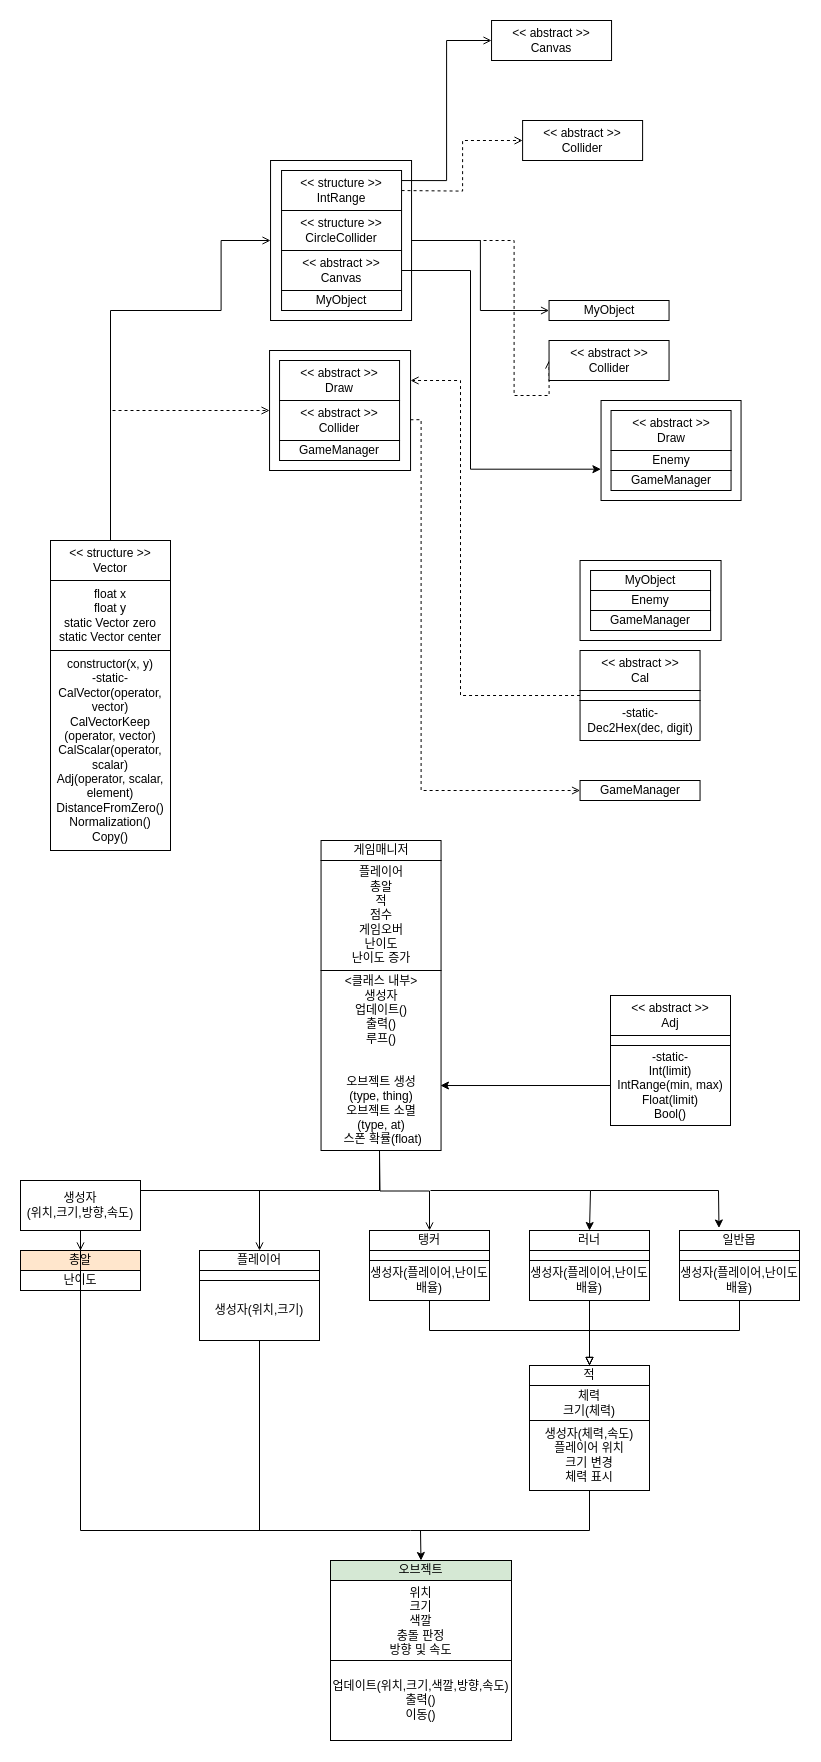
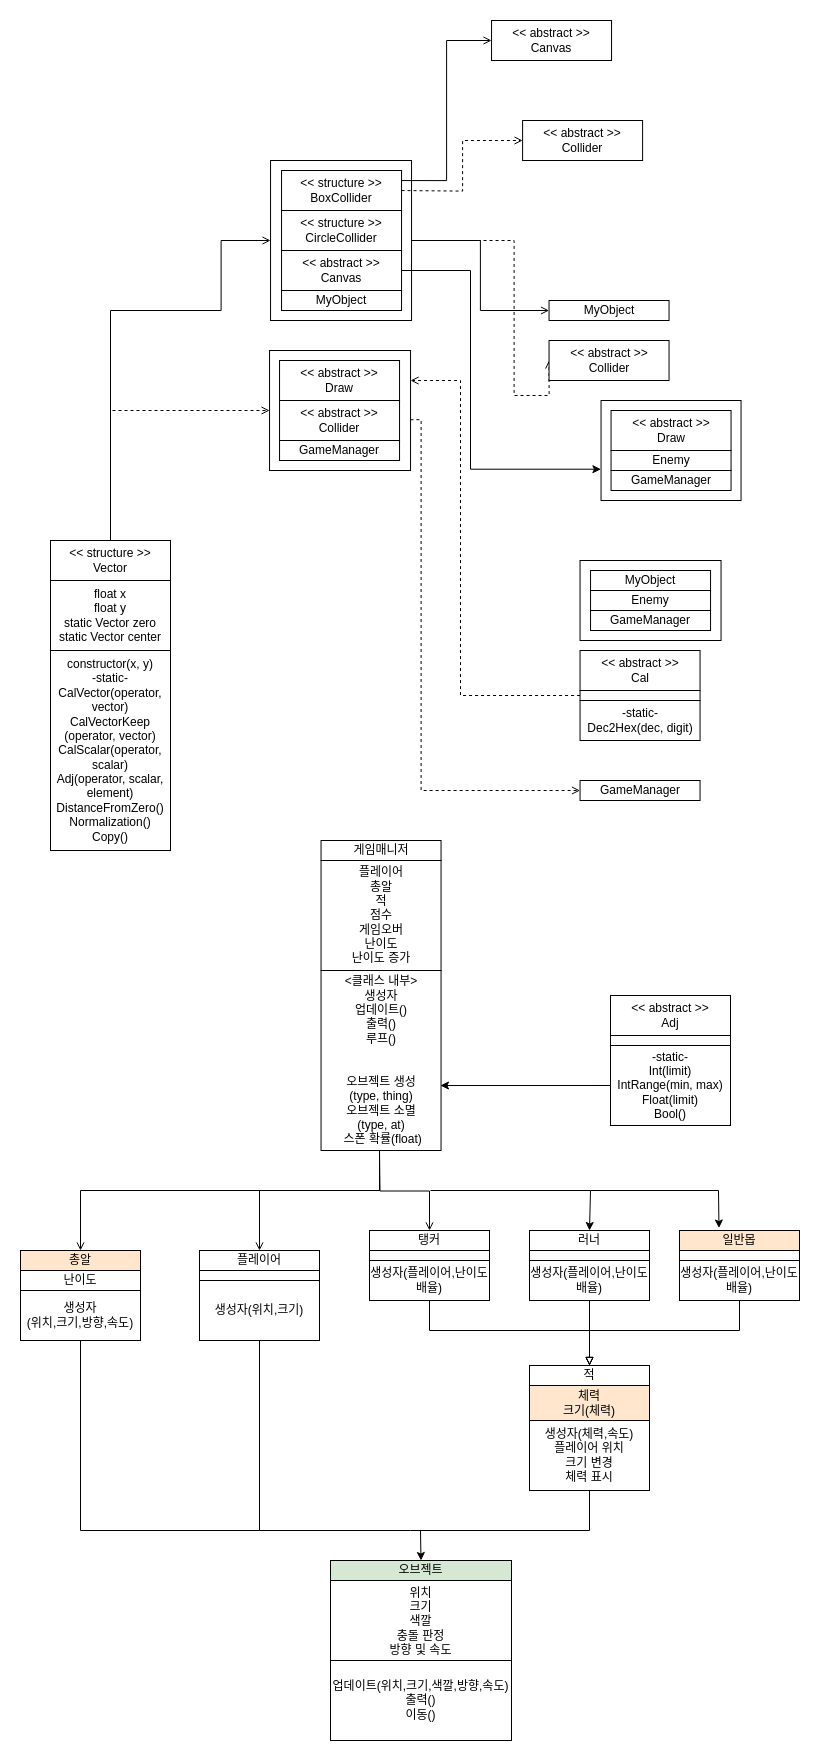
  <mxCell id="0" />
  <mxCell id="1" parent="0" />
  <mxCell id="2" value="" style="rounded=0;whiteSpace=wrap;html=1;" parent="1" vertex="1"><mxGeometry x="579.55" y="560" width="141" height="80" as="geometry" /></mxCell>
  <mxCell id="3" value="" style="rounded=0;whiteSpace=wrap;html=1;" parent="1" vertex="1"><mxGeometry x="600.55" y="400" width="140" height="100" as="geometry" /></mxCell>
  <mxCell id="4" value="" style="rounded=0;whiteSpace=wrap;html=1;" parent="1" vertex="1"><mxGeometry x="269.05" y="350" width="141" height="120" as="geometry" /></mxCell>
  <mxCell id="5" value="" style="rounded=0;whiteSpace=wrap;html=1;" parent="1" vertex="1"><mxGeometry x="270.05" y="160" width="141" height="160" as="geometry" /></mxCell>
  <mxCell id="6" style="edgeStyle=orthogonalEdgeStyle;rounded=0;orthogonalLoop=1;jettySize=auto;html=1;entryX=0.5;entryY=0;entryDx=0;entryDy=0;endArrow=open;endFill=0;" parent="1" target="15" edge="1"><mxGeometry relative="1" as="geometry"><Array as="points"><mxPoint x="379" y="1190" /><mxPoint x="80" y="1190" /></Array><mxPoint x="379" y="1150" as="sourcePoint" /></mxGeometry></mxCell>
  <mxCell id="7" style="edgeStyle=orthogonalEdgeStyle;rounded=0;orthogonalLoop=1;jettySize=auto;html=1;endArrow=open;endFill=0;" parent="1" target="12" edge="1"><mxGeometry relative="1" as="geometry"><mxPoint x="379" y="1150" as="sourcePoint" /><Array as="points"><mxPoint x="379" y="1190" /><mxPoint x="259" y="1190" /></Array></mxGeometry></mxCell>
  <mxCell id="8" style="edgeStyle=orthogonalEdgeStyle;rounded=0;orthogonalLoop=1;jettySize=auto;html=1;endArrow=open;endFill=0;" parent="1" target="21" edge="1"><mxGeometry relative="1" as="geometry"><mxPoint x="379" y="1150" as="sourcePoint" /></mxGeometry></mxCell>
  <mxCell id="9" value="오브젝트" style="rounded=0;whiteSpace=wrap;html=1;fillColor=#d5e8d4;" parent="1" vertex="1"><mxGeometry x="330" y="1560" width="181" height="20" as="geometry" /></mxCell>
  <mxCell id="10" value="위치&lt;br&gt;크기&lt;br&gt;색깔&lt;br&gt;충돌 판정&lt;br&gt;방향 및 속도" style="rounded=0;whiteSpace=wrap;html=1;" parent="1" vertex="1"><mxGeometry x="330" y="1580" width="181" height="81" as="geometry" /></mxCell>
  <mxCell id="11" value="업데이트(위치,크기,색깔,방향,속도)&lt;br&gt;출력()&lt;br&gt;이동()" style="rounded=0;whiteSpace=wrap;html=1;" parent="1" vertex="1"><mxGeometry x="330" y="1660" width="181" height="80" as="geometry" /></mxCell>
  <mxCell id="12" value="플레이어" style="rounded=0;whiteSpace=wrap;html=1;" parent="1" vertex="1"><mxGeometry x="199" y="1250" width="120" height="20" as="geometry" /></mxCell>
  <mxCell id="13" value="" style="rounded=0;whiteSpace=wrap;html=1;" parent="1" vertex="1"><mxGeometry x="199" y="1270" width="120" height="10" as="geometry" /></mxCell>
  <mxCell id="14" value="생성자(위치,크기)" style="rounded=0;whiteSpace=wrap;html=1;" parent="1" vertex="1"><mxGeometry x="199" y="1280" width="120" height="60" as="geometry" /></mxCell>
  <mxCell id="15" value="총알" style="rounded=0;whiteSpace=wrap;html=1;fillColor=#ffe6cc;" parent="1" vertex="1"><mxGeometry x="20" y="1250" width="120" height="20" as="geometry" /></mxCell>
  <mxCell id="16" value="난이도" style="rounded=0;whiteSpace=wrap;html=1;" parent="1" vertex="1"><mxGeometry x="20" y="1270" width="120" height="20" as="geometry" /></mxCell>
- <mxCell id="17" value="생성자&lt;br&gt;(위치,크기,방향,속도)" style="rounded=0;whiteSpace=wrap;html=1;" parent="1" vertex="1"><mxGeometry x="20" y="1180" width="120" height="50" as="geometry" /></mxCell>
+ <mxCell id="17" value="생성자&lt;br&gt;(위치,크기,방향,속도)" style="rounded=0;whiteSpace=wrap;html=1;" parent="1" vertex="1"><mxGeometry x="20" y="1290" width="120" height="50" as="geometry" /></mxCell>
  <mxCell id="18" value="적" style="rounded=0;whiteSpace=wrap;html=1;" parent="1" vertex="1"><mxGeometry x="529" y="1365" width="120" height="20" as="geometry" /></mxCell>
- <mxCell id="19" value="체력&lt;br&gt;크기(체력)" style="rounded=0;whiteSpace=wrap;html=1;" parent="1" vertex="1"><mxGeometry x="529" y="1385" width="120" height="35" as="geometry" /></mxCell>
+ <mxCell id="19" value="체력&lt;br&gt;크기(체력)" style="rounded=0;whiteSpace=wrap;html=1;fillColor=#ffe6cc;" parent="1" vertex="1"><mxGeometry x="529" y="1385" width="120" height="35" as="geometry" /></mxCell>
  <mxCell id="20" value="생성자(체력,속도)&lt;br&gt;플레이어 위치&lt;br&gt;크기 변경&lt;br&gt;체력 표시" style="rounded=0;whiteSpace=wrap;html=1;" parent="1" vertex="1"><mxGeometry x="529" y="1420" width="120" height="70" as="geometry" /></mxCell>
  <mxCell id="21" value="탱커" style="rounded=0;whiteSpace=wrap;html=1;" parent="1" vertex="1"><mxGeometry x="369" y="1230" width="120" height="20" as="geometry" /></mxCell>
  <mxCell id="22" value="" style="rounded=0;whiteSpace=wrap;html=1;" parent="1" vertex="1"><mxGeometry x="369" y="1250" width="120" height="10" as="geometry" /></mxCell>
  <mxCell id="23" style="edgeStyle=orthogonalEdgeStyle;rounded=0;orthogonalLoop=1;jettySize=auto;html=1;entryX=0.5;entryY=0;entryDx=0;entryDy=0;endArrow=block;endFill=0;" parent="1" source="24" target="18" edge="1"><mxGeometry relative="1" as="geometry"><Array as="points"><mxPoint x="429" y="1330" /><mxPoint x="589" y="1330" /></Array></mxGeometry></mxCell>
  <mxCell id="24" value="생성자(플레이어,난이도 배율)" style="rounded=0;whiteSpace=wrap;html=1;" parent="1" vertex="1"><mxGeometry x="369" y="1260" width="120" height="40" as="geometry" /></mxCell>
  <mxCell id="25" value="러너" style="rounded=0;whiteSpace=wrap;html=1;" parent="1" vertex="1"><mxGeometry x="529" y="1230" width="120" height="20" as="geometry" /></mxCell>
  <mxCell id="26" value="" style="rounded=0;whiteSpace=wrap;html=1;" parent="1" vertex="1"><mxGeometry x="529" y="1250" width="120" height="10" as="geometry" /></mxCell>
  <mxCell id="27" style="edgeStyle=orthogonalEdgeStyle;rounded=0;orthogonalLoop=1;jettySize=auto;html=1;entryX=0.5;entryY=0;entryDx=0;entryDy=0;endArrow=block;endFill=0;" parent="1" source="28" target="18" edge="1"><mxGeometry relative="1" as="geometry" /></mxCell>
  <mxCell id="28" value="생성자(플레이어,난이도 배율)" style="rounded=0;whiteSpace=wrap;html=1;" parent="1" vertex="1"><mxGeometry x="529" y="1260" width="120" height="40" as="geometry" /></mxCell>
- <mxCell id="29" value="일반몹" style="rounded=0;whiteSpace=wrap;html=1;" parent="1" vertex="1"><mxGeometry x="679" y="1230" width="120" height="20" as="geometry" /></mxCell>
+ <mxCell id="29" value="일반몹" style="rounded=0;whiteSpace=wrap;html=1;fillColor=#ffe6cc;" parent="1" vertex="1"><mxGeometry x="679" y="1230" width="120" height="20" as="geometry" /></mxCell>
  <mxCell id="30" value="" style="rounded=0;whiteSpace=wrap;html=1;" parent="1" vertex="1"><mxGeometry x="679" y="1250" width="120" height="10" as="geometry" /></mxCell>
  <mxCell id="31" style="edgeStyle=orthogonalEdgeStyle;rounded=0;orthogonalLoop=1;jettySize=auto;html=1;entryX=0.5;entryY=0;entryDx=0;entryDy=0;endArrow=block;endFill=0;" parent="1" source="32" target="18" edge="1"><mxGeometry relative="1" as="geometry"><Array as="points"><mxPoint x="739" y="1330" /><mxPoint x="589" y="1330" /></Array></mxGeometry></mxCell>
  <mxCell id="32" value="생성자(플레이어,난이도 배율)" style="rounded=0;whiteSpace=wrap;html=1;" parent="1" vertex="1"><mxGeometry x="679" y="1260" width="120" height="40" as="geometry" /></mxCell>
  <mxCell id="33" value="&amp;lt;&amp;lt; structure &amp;gt;&amp;gt;&lt;br&gt;Vector" style="rounded=0;whiteSpace=wrap;html=1;" parent="1" vertex="1"><mxGeometry x="50" y="540" width="120" height="40" as="geometry" /></mxCell>
  <mxCell id="34" style="edgeStyle=orthogonalEdgeStyle;rounded=0;orthogonalLoop=1;jettySize=auto;html=1;entryX=0;entryY=0.5;entryDx=0;entryDy=0;endArrow=open;endFill=0;" parent="1" target="5" edge="1"><mxGeometry relative="1" as="geometry"><Array as="points"><mxPoint x="220.55" y="310" /><mxPoint x="220.55" y="240" /></Array><mxPoint x="110" y="540" as="sourcePoint" /></mxGeometry></mxCell>
  <mxCell id="35" style="edgeStyle=orthogonalEdgeStyle;rounded=0;orthogonalLoop=1;jettySize=auto;html=1;entryX=0;entryY=0.5;entryDx=0;entryDy=0;endArrow=open;endFill=0;dashed=1;" parent="1" target="4" edge="1"><mxGeometry relative="1" as="geometry"><Array as="points"><mxPoint x="110" y="410" /></Array><mxPoint x="110" y="540" as="sourcePoint" /></mxGeometry></mxCell>
  <mxCell id="36" value="constructor(x, y)&lt;br&gt;-static-&lt;br&gt;CalVector(operator, vector)&lt;br&gt;CalVectorKeep&lt;br&gt;(operator, vector)&lt;br&gt;CalScalar(operator, scalar)&lt;br&gt;Adj(operator, scalar, element)&lt;br&gt;DistanceFromZero()&lt;br&gt;Normalization()&lt;br&gt;Copy()" style="rounded=0;whiteSpace=wrap;html=1;" parent="1" vertex="1"><mxGeometry x="50" y="650" width="120" height="200" as="geometry" /></mxCell>
  <mxCell id="37" value="float x&lt;br&gt;float y&lt;br&gt;static Vector zero&lt;br&gt;static Vector center" style="rounded=0;whiteSpace=wrap;html=1;" parent="1" vertex="1"><mxGeometry x="50" y="580" width="120" height="70" as="geometry" /></mxCell>
  <mxCell id="38" style="edgeStyle=orthogonalEdgeStyle;rounded=0;orthogonalLoop=1;jettySize=auto;html=1;entryX=0;entryY=0.5;entryDx=0;entryDy=0;endArrow=open;endFill=0;" parent="1" target="56" edge="1"><mxGeometry relative="1" as="geometry"><Array as="points"><mxPoint x="446.05" y="180" /><mxPoint x="446.05" y="40" /></Array><mxPoint x="401.05" y="180.053" as="sourcePoint" /></mxGeometry></mxCell>
  <mxCell id="39" style="edgeStyle=orthogonalEdgeStyle;rounded=0;orthogonalLoop=1;jettySize=auto;html=1;entryX=0;entryY=0.5;entryDx=0;entryDy=0;endArrow=open;endFill=0;dashed=1;" parent="1" target="59" edge="1"><mxGeometry relative="1" as="geometry"><mxPoint x="401.05" y="190.053" as="sourcePoint" /></mxGeometry></mxCell>
  <mxCell id="40" value="&amp;lt;&amp;lt; abstract &amp;gt;&amp;gt;&lt;br&gt;Cal" style="rounded=0;whiteSpace=wrap;html=1;" parent="1" vertex="1"><mxGeometry x="579.55" y="650" width="120" height="40" as="geometry" /></mxCell>
  <mxCell id="41" value="-static-&lt;br&gt;Dec2Hex(dec, digit)" style="rounded=0;whiteSpace=wrap;html=1;" parent="1" vertex="1"><mxGeometry x="579.55" y="700" width="120" height="40" as="geometry" /></mxCell>
  <mxCell id="42" style="edgeStyle=orthogonalEdgeStyle;rounded=0;orthogonalLoop=1;jettySize=auto;html=1;dashed=1;endArrow=open;endFill=0;entryX=1;entryY=0.25;entryDx=0;entryDy=0;" parent="1" source="43" target="4" edge="1"><mxGeometry relative="1" as="geometry"><mxPoint x="430.55" y="400" as="targetPoint" /><Array as="points"><mxPoint x="460" y="695" /><mxPoint x="460" y="380" /></Array></mxGeometry></mxCell>
  <mxCell id="43" value="" style="rounded=0;whiteSpace=wrap;html=1;" parent="1" vertex="1"><mxGeometry x="579.55" y="690" width="120" height="10" as="geometry" /></mxCell>
  <mxCell id="44" value="&amp;lt;&amp;lt; abstract &amp;gt;&amp;gt;&lt;br&gt;Adj" style="rounded=0;whiteSpace=wrap;html=1;" parent="1" vertex="1"><mxGeometry x="610" y="995" width="120" height="40" as="geometry" /></mxCell>
  <mxCell id="45" value="-static-&lt;br&gt;Int(limit)&lt;br&gt;IntRange(min, max)&lt;br&gt;Float(limit)&lt;br&gt;Bool()" style="rounded=0;whiteSpace=wrap;html=1;" parent="1" vertex="1"><mxGeometry x="610" y="1045" width="120" height="80" as="geometry" /></mxCell>
  <mxCell id="46" value="" style="rounded=0;whiteSpace=wrap;html=1;" parent="1" vertex="1"><mxGeometry x="610" y="1035" width="120" height="10" as="geometry" /></mxCell>
  <mxCell id="47" style="edgeStyle=orthogonalEdgeStyle;rounded=0;orthogonalLoop=1;jettySize=auto;html=1;entryX=0;entryY=0.5;entryDx=0;entryDy=0;endArrow=open;endFill=0;" parent="1" source="5" target="66" edge="1"><mxGeometry relative="1" as="geometry"><mxPoint x="479.05" y="360.053" as="sourcePoint" /></mxGeometry></mxCell>
  <mxCell id="48" style="edgeStyle=orthogonalEdgeStyle;rounded=0;orthogonalLoop=1;jettySize=auto;html=1;entryX=0;entryY=0.5;entryDx=0;entryDy=0;endArrow=open;endFill=0;dashed=1;exitX=1;exitY=0.5;exitDx=0;exitDy=0;" parent="1" source="5" target="67" edge="1"><mxGeometry relative="1" as="geometry"><Array as="points"><mxPoint x="513.55" y="240" /><mxPoint x="513.55" y="395" /></Array><mxPoint x="479.05" y="370.053" as="sourcePoint" /></mxGeometry></mxCell>
- <mxCell id="49" value="&amp;lt;&amp;lt; structure &amp;gt;&amp;gt;&lt;br&gt;IntRange" style="rounded=0;whiteSpace=wrap;html=1;" parent="1" vertex="1"><mxGeometry x="281.05" y="170" width="120" height="40" as="geometry" /></mxCell>
+ <mxCell id="49" value="&amp;lt;&amp;lt; structure &amp;gt;&amp;gt;&lt;br&gt;BoxCollider" style="rounded=0;whiteSpace=wrap;html=1;" parent="1" vertex="1"><mxGeometry x="281.05" y="170" width="120" height="40" as="geometry" /></mxCell>
  <mxCell id="50" value="&amp;lt;&amp;lt; structure &amp;gt;&amp;gt;&lt;br&gt;CircleCollider" style="rounded=0;whiteSpace=wrap;html=1;" parent="1" vertex="1"><mxGeometry x="281.05" y="210" width="120" height="40" as="geometry" /></mxCell>
  <mxCell id="51" style="edgeStyle=orthogonalEdgeStyle;rounded=0;orthogonalLoop=1;jettySize=auto;html=1;entryX=-0.001;entryY=0.687;entryDx=0;entryDy=0;entryPerimeter=0;" edge="1" parent="1" source="52" target="3"><mxGeometry relative="1" as="geometry"><Array as="points"><mxPoint x="470" y="270" /><mxPoint x="470" y="469" /></Array></mxGeometry></mxCell>
  <mxCell id="52" value="&amp;lt;&amp;lt; abstract &amp;gt;&amp;gt;&lt;br&gt;Canvas" style="rounded=0;whiteSpace=wrap;html=1;" parent="1" vertex="1"><mxGeometry x="281.05" y="250" width="120" height="40" as="geometry" /></mxCell>
  <mxCell id="53" value="MyObject" style="rounded=0;whiteSpace=wrap;html=1;" parent="1" vertex="1"><mxGeometry x="281.05" y="290" width="120" height="20" as="geometry" /></mxCell>
  <mxCell id="54" value="&amp;lt;&amp;lt; abstract &amp;gt;&amp;gt;&lt;br&gt;Draw" style="rounded=0;whiteSpace=wrap;html=1;" parent="1" vertex="1"><mxGeometry x="279.05" y="360" width="120" height="40" as="geometry" /></mxCell>
  <mxCell id="55" value="GameManager" style="rounded=0;whiteSpace=wrap;html=1;" parent="1" vertex="1"><mxGeometry x="279.05" y="440" width="120" height="20" as="geometry" /></mxCell>
  <mxCell id="56" value="&amp;lt;&amp;lt; abstract &amp;gt;&amp;gt;&lt;br&gt;Canvas" style="rounded=0;whiteSpace=wrap;html=1;" parent="1" vertex="1"><mxGeometry x="491.05" y="20" width="120" height="40" as="geometry" /></mxCell>
  <mxCell id="57" style="edgeStyle=orthogonalEdgeStyle;rounded=0;orthogonalLoop=1;jettySize=auto;html=1;entryX=0;entryY=0.5;entryDx=0;entryDy=0;dashed=1;endArrow=open;endFill=0;exitX=0.999;exitY=0.577;exitDx=0;exitDy=0;exitPerimeter=0;" parent="1" source="4" target="68" edge="1"><mxGeometry relative="1" as="geometry"><Array as="points"><mxPoint x="420.55" y="419" /><mxPoint x="420.55" y="790" /></Array></mxGeometry></mxCell>
  <mxCell id="58" value="&amp;lt;&amp;lt; abstract &amp;gt;&amp;gt;&lt;br&gt;Collider" style="rounded=0;whiteSpace=wrap;html=1;" parent="1" vertex="1"><mxGeometry x="279.05" y="400" width="120" height="40" as="geometry" /></mxCell>
  <mxCell id="59" value="&amp;lt;&amp;lt; abstract &amp;gt;&amp;gt;&lt;br&gt;Collider" style="rounded=0;whiteSpace=wrap;html=1;" parent="1" vertex="1"><mxGeometry x="522.1" y="120" width="120" height="40" as="geometry" /></mxCell>
  <mxCell id="60" value="&amp;lt;&amp;lt; abstract &amp;gt;&amp;gt;&lt;br&gt;Draw" style="rounded=0;whiteSpace=wrap;html=1;" parent="1" vertex="1"><mxGeometry x="610.55" y="410" width="120" height="40" as="geometry" /></mxCell>
  <mxCell id="61" value="Enemy" style="rounded=0;whiteSpace=wrap;html=1;" parent="1" vertex="1"><mxGeometry x="610.55" y="450" width="120" height="20" as="geometry" /></mxCell>
  <mxCell id="62" value="GameManager" style="rounded=0;whiteSpace=wrap;html=1;" parent="1" vertex="1"><mxGeometry x="610.55" y="470" width="120" height="20" as="geometry" /></mxCell>
  <mxCell id="63" value="MyObject" style="rounded=0;whiteSpace=wrap;html=1;" parent="1" vertex="1"><mxGeometry x="590.05" y="570" width="120" height="20" as="geometry" /></mxCell>
  <mxCell id="64" value="Enemy" style="rounded=0;whiteSpace=wrap;html=1;" parent="1" vertex="1"><mxGeometry x="590.05" y="590" width="120" height="20" as="geometry" /></mxCell>
  <mxCell id="65" value="GameManager" style="rounded=0;whiteSpace=wrap;html=1;" parent="1" vertex="1"><mxGeometry x="590.05" y="610" width="120" height="20" as="geometry" /></mxCell>
  <mxCell id="66" value="MyObject" style="rounded=0;whiteSpace=wrap;html=1;" parent="1" vertex="1"><mxGeometry x="548.55" y="300" width="120" height="20" as="geometry" /></mxCell>
  <mxCell id="67" value="&amp;lt;&amp;lt; abstract &amp;gt;&amp;gt;&lt;br&gt;Collider" style="rounded=0;whiteSpace=wrap;html=1;" parent="1" vertex="1"><mxGeometry x="548.55" y="340" width="120" height="40" as="geometry" /></mxCell>
  <mxCell id="68" value="GameManager" style="rounded=0;whiteSpace=wrap;html=1;" parent="1" vertex="1"><mxGeometry x="579.55" y="780" width="120" height="20" as="geometry" /></mxCell>
  <mxCell id="69" value="&amp;lt;클래스 내부&amp;gt;&lt;br&gt;생성자&lt;br&gt;업데이트()&lt;br&gt;출력()&lt;br&gt;루프()&lt;br&gt;&lt;br&gt;&lt;br&gt;오브젝트 생성&lt;br&gt;(type, thing)&lt;br&gt;오브젝트 소멸&lt;br&gt;(type, at)&lt;br&gt;&amp;nbsp;스폰 확률(float)" style="rounded=0;whiteSpace=wrap;html=1;" vertex="1" parent="1"><mxGeometry x="320.55" y="970" width="120" height="180" as="geometry" /></mxCell>
  <mxCell id="70" value="게임매니저" style="rounded=0;whiteSpace=wrap;html=1;" vertex="1" parent="1"><mxGeometry x="320.55" y="840" width="120" height="20" as="geometry" /></mxCell>
  <mxCell id="71" value="플레이어&lt;br&gt;총알&lt;br&gt;적&lt;br&gt;점수&lt;br&gt;게임오버&lt;br&gt;난이도&lt;br&gt;난이도 증가" style="rounded=0;whiteSpace=wrap;html=1;" vertex="1" parent="1"><mxGeometry x="320.55" y="860" width="120" height="110" as="geometry" /></mxCell>
  <mxCell id="72" value="" style="endArrow=none;html=1;rounded=0;entryX=0.5;entryY=1;entryDx=0;entryDy=0;" edge="1" parent="1" target="14"><mxGeometry width="50" height="50" relative="1" as="geometry"><mxPoint x="410" y="1530" as="sourcePoint" /><mxPoint x="740" y="1490" as="targetPoint" /><Array as="points"><mxPoint x="259" y="1530" /></Array></mxGeometry></mxCell>
  <mxCell id="73" value="" style="endArrow=classic;html=1;rounded=0;entryX=0.995;entryY=0.639;entryDx=0;entryDy=0;entryPerimeter=0;" edge="1" parent="1" source="45" target="69"><mxGeometry width="50" height="50" relative="1" as="geometry"><mxPoint x="509" y="1095" as="sourcePoint" /><mxPoint x="559" y="1045" as="targetPoint" /></mxGeometry></mxCell>
  <mxCell id="74" value="" style="endArrow=classic;html=1;rounded=0;entryX=0.5;entryY=0;entryDx=0;entryDy=0;" edge="1" parent="1" target="25"><mxGeometry width="50" height="50" relative="1" as="geometry"><mxPoint x="430" y="1190" as="sourcePoint" /><mxPoint x="570" as="targetPoint" y="1140" /><Array as="points"><mxPoint x="590" y="1190" /></Array></mxGeometry></mxCell>
  <mxCell id="75" value="" style="endArrow=classic;html=1;rounded=0;entryX=0.329;entryY=-0.125;entryDx=0;entryDy=0;entryPerimeter=0;" edge="1" parent="1" target="29"><mxGeometry width="50" height="50" relative="1" as="geometry"><mxPoint x="590" y="1190" as="sourcePoint" /><mxPoint x="570" as="targetPoint" y="1140" /><Array as="points"><mxPoint x="718" y="1190" /></Array></mxGeometry></mxCell>
  <mxCell id="76" value="" style="endArrow=none;html=1;rounded=0;entryX=0.5;entryY=1;entryDx=0;entryDy=0;" edge="1" parent="1" target="20"><mxGeometry width="50" height="50" relative="1" as="geometry"><mxPoint x="410" y="1530" as="sourcePoint" /><mxPoint x="570" y="1410" as="targetPoint" /><Array as="points"><mxPoint x="589" y="1530" /></Array></mxGeometry></mxCell>
  <mxCell id="77" value="" style="endArrow=classic;html=1;rounded=0;entryX=0.5;entryY=0;entryDx=0;entryDy=0;" edge="1" parent="1" target="9"><mxGeometry width="50" height="50" relative="1" as="geometry"><mxPoint x="420" y="1530" as="sourcePoint" /><mxPoint x="570" y="1520" as="targetPoint" /></mxGeometry></mxCell>
  <mxCell id="78" value="" style="endArrow=none;html=1;rounded=0;entryX=0.5;entryY=1;entryDx=0;entryDy=0;" edge="1" parent="1" target="17"><mxGeometry width="50" height="50" relative="1" as="geometry"><mxPoint x="260" y="1530" as="sourcePoint" /><mxPoint x="570" y="1520" as="targetPoint" /><Array as="points"><mxPoint x="80" y="1530" /></Array></mxGeometry></mxCell>
